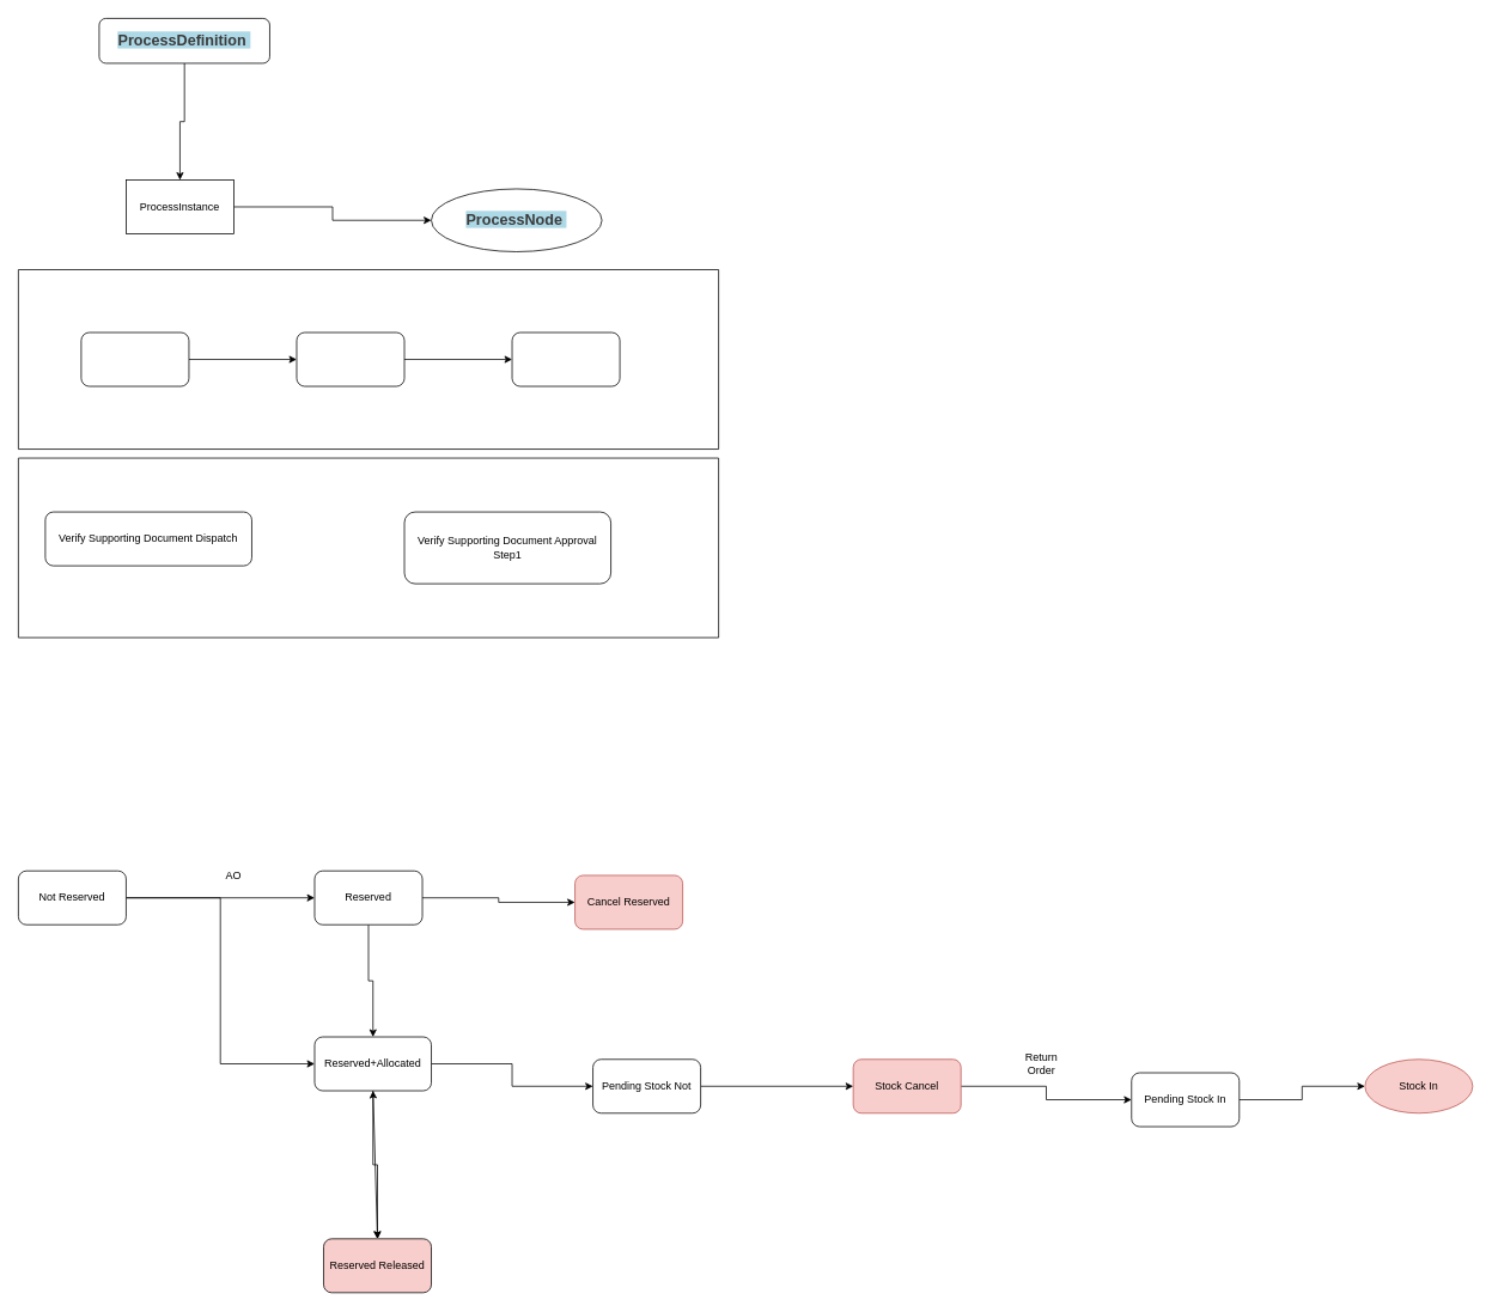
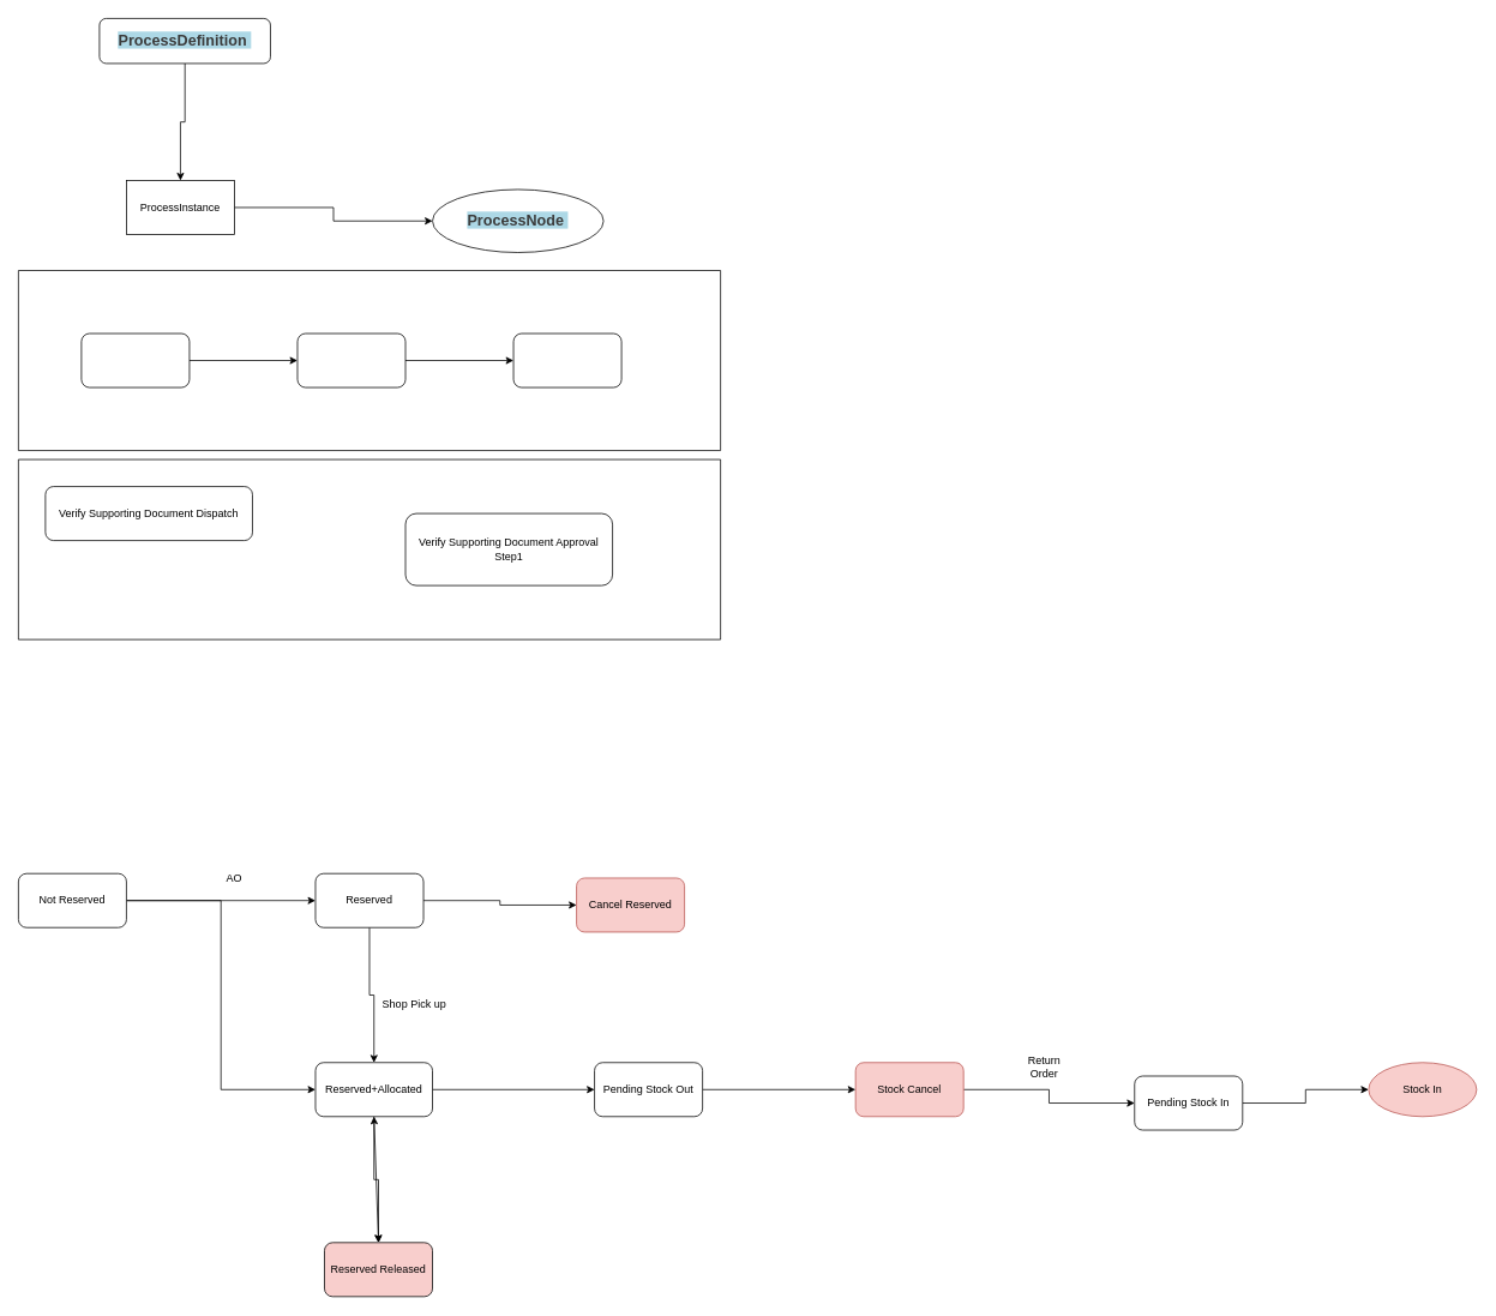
  <mxCell id="0" />
  <mxCell id="1" parent="0" />
  <mxCell id="2" style="edgeStyle=orthogonalEdgeStyle;rounded=0;orthogonalLoop=1;jettySize=auto;html=1;" parent="1" source="3" target="6" edge="1"><mxGeometry relative="1" as="geometry" /></mxCell>
  <mxCell id="3" value="ProcessInstance" style="rounded=0;whiteSpace=wrap;html=1;" parent="1" vertex="1"><mxGeometry x="140" y="200" width="120" height="60" as="geometry" /></mxCell>
  <mxCell id="4" style="edgeStyle=orthogonalEdgeStyle;rounded=0;orthogonalLoop=1;jettySize=auto;html=1;exitX=0.5;exitY=1;exitDx=0;exitDy=0;entryX=0.5;entryY=0;entryDx=0;entryDy=0;" parent="1" source="5" target="3" edge="1"><mxGeometry relative="1" as="geometry" /></mxCell>
  <mxCell id="5" value="&lt;span style=&quot;color: rgb(59, 59, 59); font-family: Arial, Helvetica, sans-serif; font-size: 16.8px; font-weight: 700; text-align: left; background-color: rgb(173, 216, 230);&quot;&gt;ProcessDefinition&amp;nbsp;&lt;/span&gt;" style="rounded=1;whiteSpace=wrap;html=1;" parent="1" vertex="1"><mxGeometry x="110" y="20" width="190" height="50" as="geometry" /></mxCell>
  <mxCell id="6" value="&lt;span style=&quot;color: rgb(59, 59, 59); font-family: Arial, Helvetica, sans-serif; font-size: 16.8px; font-weight: 700; text-align: left; background-color: rgb(173, 216, 230);&quot;&gt;ProcessNode&amp;nbsp;&lt;/span&gt;" style="ellipse;whiteSpace=wrap;html=1;" parent="1" vertex="1"><mxGeometry x="480" y="210" width="190" height="70" as="geometry" /></mxCell>
  <mxCell id="7" value="" style="swimlane;startSize=0;" parent="1" vertex="1"><mxGeometry x="20" y="510" width="780" height="200" as="geometry" /></mxCell>
- <mxCell id="8" value="Verify Supporting Document Dispatch" style="rounded=1;whiteSpace=wrap;html=1;" parent="7" vertex="1"><mxGeometry x="30" y="60" width="230" height="60" as="geometry" /></mxCell>
+ <mxCell id="8" value="Verify Supporting Document Dispatch" style="rounded=1;whiteSpace=wrap;html=1;" parent="7" vertex="1"><mxGeometry x="30" y="30" width="230" height="60" as="geometry" /></mxCell>
  <mxCell id="9" value="Verify Supporting Document Approval Step1" style="rounded=1;whiteSpace=wrap;html=1;" parent="7" vertex="1"><mxGeometry x="430" y="60" width="230" height="80" as="geometry" /></mxCell>
  <mxCell id="10" value="" style="swimlane;startSize=0;" parent="1" vertex="1"><mxGeometry x="20" y="300" width="780" height="200" as="geometry" /></mxCell>
  <mxCell id="11" style="edgeStyle=orthogonalEdgeStyle;rounded=0;orthogonalLoop=1;jettySize=auto;html=1;exitX=1;exitY=0.5;exitDx=0;exitDy=0;" parent="10" source="12" target="14" edge="1"><mxGeometry relative="1" as="geometry" /></mxCell>
  <mxCell id="12" value="" style="rounded=1;whiteSpace=wrap;html=1;" parent="10" vertex="1"><mxGeometry x="70" y="70" width="120" height="60" as="geometry" /></mxCell>
  <mxCell id="13" value="" style="edgeStyle=orthogonalEdgeStyle;rounded=0;orthogonalLoop=1;jettySize=auto;html=1;" parent="10" source="14" target="15" edge="1"><mxGeometry relative="1" as="geometry" /></mxCell>
  <mxCell id="14" value="" style="rounded=1;whiteSpace=wrap;html=1;" parent="10" vertex="1"><mxGeometry x="310" y="70" width="120" height="60" as="geometry" /></mxCell>
  <mxCell id="15" value="" style="whiteSpace=wrap;html=1;rounded=1;" parent="10" vertex="1"><mxGeometry x="550" y="70" width="120" height="60" as="geometry" /></mxCell>
  <mxCell id="16" style="edgeStyle=orthogonalEdgeStyle;rounded=0;orthogonalLoop=1;jettySize=auto;html=1;" edge="1" parent="1" source="18" target="21"><mxGeometry relative="1" as="geometry" /></mxCell>
  <mxCell id="17" style="edgeStyle=orthogonalEdgeStyle;rounded=0;orthogonalLoop=1;jettySize=auto;html=1;entryX=0;entryY=0.5;entryDx=0;entryDy=0;" edge="1" parent="1" source="18" target="24"><mxGeometry relative="1" as="geometry" /></mxCell>
  <mxCell id="18" value="Not Reserved" style="rounded=1;whiteSpace=wrap;html=1;" vertex="1" parent="1"><mxGeometry x="20" y="970" width="120" height="60" as="geometry" /></mxCell>
  <mxCell id="19" style="edgeStyle=orthogonalEdgeStyle;rounded=0;orthogonalLoop=1;jettySize=auto;html=1;entryX=0.5;entryY=0;entryDx=0;entryDy=0;" edge="1" parent="1" source="21" target="24"><mxGeometry relative="1" as="geometry" /></mxCell>
  <mxCell id="20" style="edgeStyle=orthogonalEdgeStyle;rounded=0;orthogonalLoop=1;jettySize=auto;html=1;entryX=0;entryY=0.5;entryDx=0;entryDy=0;" edge="1" parent="1" source="21" target="31"><mxGeometry relative="1" as="geometry" /></mxCell>
  <mxCell id="21" value="Reserved" style="rounded=1;whiteSpace=wrap;html=1;" vertex="1" parent="1"><mxGeometry x="350" y="970" width="120" height="60" as="geometry" /></mxCell>
  <mxCell id="22" style="edgeStyle=orthogonalEdgeStyle;rounded=0;orthogonalLoop=1;jettySize=auto;html=1;entryX=0;entryY=0.5;entryDx=0;entryDy=0;" edge="1" parent="1" source="24" target="30"><mxGeometry relative="1" as="geometry" /></mxCell>
  <mxCell id="23" style="edgeStyle=orthogonalEdgeStyle;rounded=0;orthogonalLoop=1;jettySize=auto;html=1;entryX=0.5;entryY=0;entryDx=0;entryDy=0;" edge="1" parent="1" source="24" target="32"><mxGeometry relative="1" as="geometry" /></mxCell>
- <mxCell id="24" value="Reserved+Allocated" style="rounded=1;whiteSpace=wrap;html=1;" vertex="1" parent="1"><mxGeometry x="350" y="1155" width="130" height="60" as="geometry" /></mxCell>
+ <mxCell id="24" value="Reserved+Allocated" style="rounded=1;whiteSpace=wrap;html=1;" vertex="1" parent="1"><mxGeometry x="350" y="1180" width="130" height="60" as="geometry" /></mxCell>
+ <mxCell id="25" value="Shop Pick up" style="text;html=1;align=center;verticalAlign=middle;whiteSpace=wrap;rounded=0;" vertex="1" parent="1"><mxGeometry x="420" y="1100" width="80" height="30" as="geometry" /></mxCell>
  <mxCell id="26" value="AO" style="text;html=1;align=center;verticalAlign=middle;whiteSpace=wrap;rounded=0;" vertex="1" parent="1"><mxGeometry x="230" y="960" width="60" height="30" as="geometry" /></mxCell>
  <mxCell id="27" style="edgeStyle=orthogonalEdgeStyle;rounded=0;orthogonalLoop=1;jettySize=auto;html=1;entryX=0;entryY=0.5;entryDx=0;entryDy=0;" edge="1" parent="1" source="28" target="35"><mxGeometry relative="1" as="geometry" /></mxCell>
  <mxCell id="28" value="Stock Cancel" style="rounded=1;whiteSpace=wrap;html=1;fillColor=#f8cecc;strokeColor=#b85450;" vertex="1" parent="1"><mxGeometry x="950" y="1180" width="120" height="60" as="geometry" /></mxCell>
  <mxCell id="29" style="edgeStyle=orthogonalEdgeStyle;rounded=0;orthogonalLoop=1;jettySize=auto;html=1;entryX=0;entryY=0.5;entryDx=0;entryDy=0;" edge="1" parent="1" source="30" target="28"><mxGeometry relative="1" as="geometry" /></mxCell>
- <mxCell id="30" value="Pending Stock Not" style="rounded=1;whiteSpace=wrap;html=1;" vertex="1" parent="1"><mxGeometry x="660" y="1180" width="120" height="60" as="geometry" /></mxCell>
+ <mxCell id="30" value="Pending Stock Out" style="rounded=1;whiteSpace=wrap;html=1;" vertex="1" parent="1"><mxGeometry x="660" y="1180" width="120" height="60" as="geometry" /></mxCell>
  <mxCell id="31" value="Cancel Reserved" style="rounded=1;whiteSpace=wrap;html=1;fillColor=#f8cecc;strokeColor=#b85450;" vertex="1" parent="1"><mxGeometry x="640" y="975" width="120" height="60" as="geometry" /></mxCell>
  <mxCell id="32" value="Reserved Released" style="rounded=1;whiteSpace=wrap;html=1;fillColor=#f8cecc;" vertex="1" parent="1"><mxGeometry x="360" y="1380" width="120" height="60" as="geometry" /></mxCell>
  <mxCell id="33" value="" style="endArrow=classic;startArrow=classic;html=1;rounded=0;exitX=0.5;exitY=0;exitDx=0;exitDy=0;entryX=0.5;entryY=1;entryDx=0;entryDy=0;" edge="1" parent="1" source="32" target="24"><mxGeometry width="50" height="50" relative="1" as="geometry"><mxPoint x="435" y="1330" as="sourcePoint" /><mxPoint x="420" y="1250" as="targetPoint" /></mxGeometry></mxCell>
  <mxCell id="34" style="edgeStyle=orthogonalEdgeStyle;rounded=0;orthogonalLoop=1;jettySize=auto;html=1;" edge="1" parent="1" source="35" target="36"><mxGeometry relative="1" as="geometry" /></mxCell>
  <mxCell id="35" value="Pending Stock In" style="rounded=1;whiteSpace=wrap;html=1;" vertex="1" parent="1"><mxGeometry x="1260" y="1195" width="120" height="60" as="geometry" /></mxCell>
  <mxCell id="36" value="Stock In" style="ellipse;whiteSpace=wrap;html=1;fillColor=#f8cecc;strokeColor=#b85450;" vertex="1" parent="1"><mxGeometry x="1520" y="1180" width="120" height="60" as="geometry" /></mxCell>
  <mxCell id="37" value="Return Order" style="text;html=1;align=center;verticalAlign=middle;whiteSpace=wrap;rounded=0;" vertex="1" parent="1"><mxGeometry x="1130" y="1170" width="60" height="30" as="geometry" /></mxCell>
